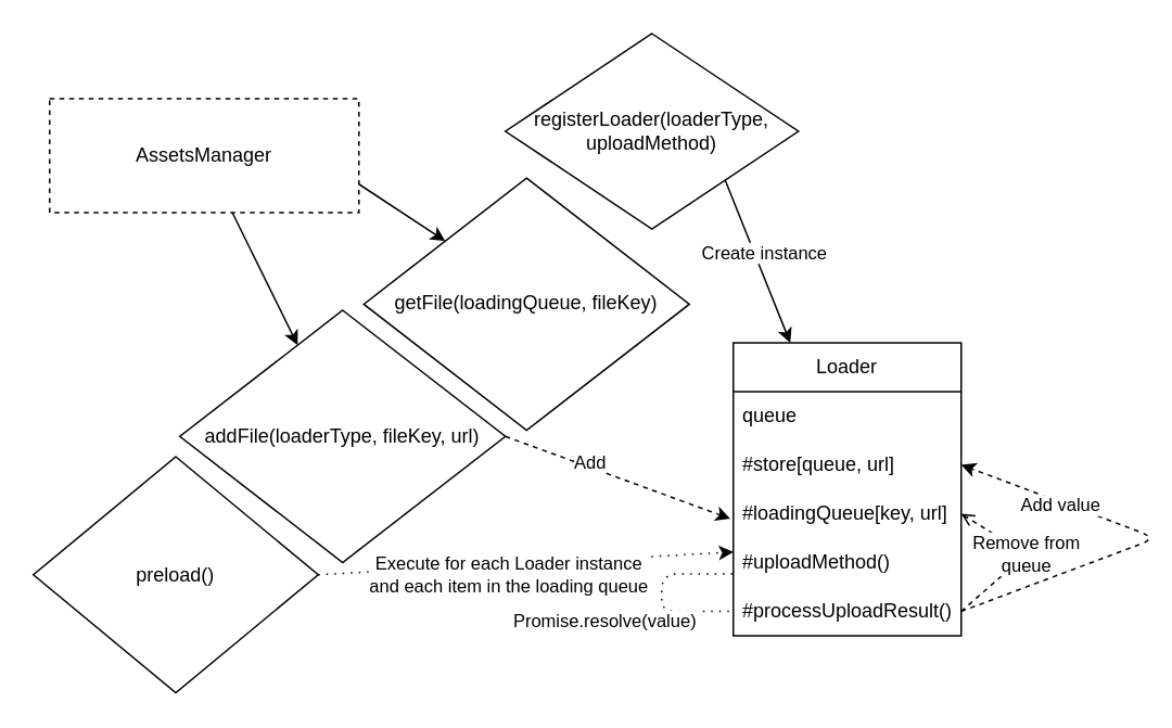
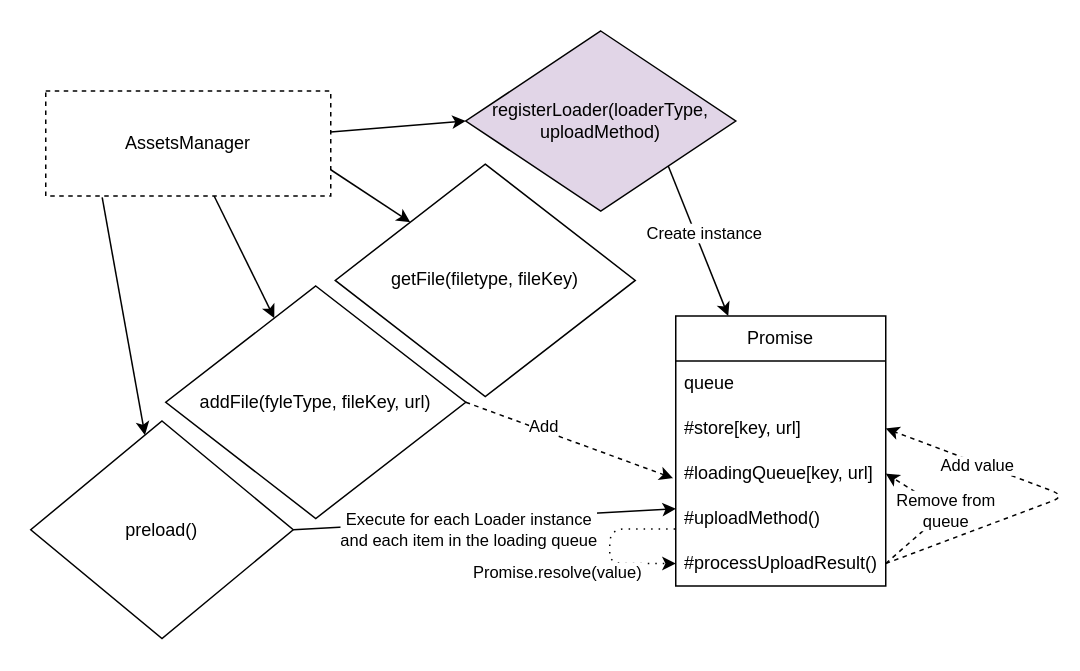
  <mxCell id="0" />
  <mxCell id="1" parent="0" />
  <mxCell id="2" value="" style="edgeStyle=none;html=1;" parent="1" source="6" target="9" edge="1"><mxGeometry relative="1" as="geometry" /></mxCell>
+ <mxCell id="3" value="" style="edgeStyle=none;html=1;exitX=0.198;exitY=1.014;exitDx=0;exitDy=0;exitPerimeter=0;" parent="1" source="6" target="12" edge="1"><mxGeometry relative="1" as="geometry"><mxPoint x="150" y="200" as="sourcePoint" /></mxGeometry></mxCell>
  <mxCell id="4" style="edgeStyle=none;html=1;exitX=1;exitY=0.75;exitDx=0;exitDy=0;entryX=0;entryY=0;entryDx=0;entryDy=0;" parent="1" source="6" target="13" edge="1"><mxGeometry relative="1" as="geometry"><mxPoint x="100" y="380" as="targetPoint" /></mxGeometry></mxCell>
+ <mxCell id="5" value="" style="edgeStyle=none;html=1;entryX=0;entryY=0.5;entryDx=0;entryDy=0;" parent="1" source="6" target="16" edge="1"><mxGeometry relative="1" as="geometry" /></mxCell>
  <mxCell id="6" value="AssetsManager" style="rounded=0;whiteSpace=wrap;html=1;dashed=1;" parent="1" vertex="1"><mxGeometry x="30" y="60" width="190" height="70" as="geometry" /></mxCell>
  <mxCell id="7" value="" style="edgeStyle=none;html=1;dashed=1;exitX=1;exitY=0.5;exitDx=0;exitDy=0;entryX=-0.013;entryY=0.603;entryDx=0;entryDy=0;entryPerimeter=0;" parent="1" source="9" target="20" edge="1"><mxGeometry relative="1" as="geometry"><mxPoint x="390" y="320" as="sourcePoint" /><mxPoint x="540" y="284" as="targetPoint" /></mxGeometry></mxCell>
  <mxCell id="8" value="Add" style="edgeLabel;html=1;align=center;verticalAlign=middle;resizable=0;points=[];" parent="7" vertex="1" connectable="0"><mxGeometry x="-0.267" y="3" relative="1" as="geometry"><mxPoint as="offset" /></mxGeometry></mxCell>
- <mxCell id="9" value="addFile(loaderType, fileKey, url)" style="rhombus;whiteSpace=wrap;html=1;rounded=0;" parent="1" vertex="1"><mxGeometry x="110" y="190" width="200" height="155" as="geometry" /></mxCell>
- <mxCell id="10" value="" style="edgeStyle=none;html=1;dashed=1;entryX=0.001;entryY=0.285;entryDx=0;entryDy=0;dashPattern=1 4;exitX=1;exitY=0.5;exitDx=0;exitDy=0;entryPerimeter=0;" parent="1" source="12" target="21" edge="1"><mxGeometry relative="1" as="geometry"><mxPoint x="511" y="435" as="targetPoint" /><mxPoint x="226" y="515" as="sourcePoint" /></mxGeometry></mxCell>
+ <mxCell id="9" value="addFile(fyleType, fileKey, url)" style="rhombus;whiteSpace=wrap;html=1;rounded=0;" parent="1" vertex="1"><mxGeometry x="110" y="190" width="200" height="155" as="geometry" /></mxCell>
+ <mxCell id="10" value="" style="edgeStyle=none;html=1;dashed=0;entryX=0.001;entryY=0.285;entryDx=0;entryDy=0;dashPattern=1 4;exitX=1;exitY=0.5;exitDx=0;exitDy=0;entryPerimeter=0;" parent="1" source="12" target="21" edge="1"><mxGeometry relative="1" as="geometry"><mxPoint x="511" y="435" as="targetPoint" /><mxPoint x="226" y="515" as="sourcePoint" /></mxGeometry></mxCell>
  <mxCell id="11" value="Execute for each Loader instance &lt;br&gt;and each item in the loading queue" style="edgeLabel;html=1;align=center;verticalAlign=middle;resizable=0;points=[];" parent="10" vertex="1" connectable="0"><mxGeometry x="0.245" y="1" relative="1" as="geometry"><mxPoint x="-42" y="10" as="offset" /></mxGeometry></mxCell>
  <mxCell id="12" value="preload()" style="rhombus;whiteSpace=wrap;html=1;rounded=0;" parent="1" vertex="1"><mxGeometry x="20" y="280" width="175" height="145" as="geometry" /></mxCell>
- <mxCell id="13" value="getFile(loadingQueue, fileKey)" style="rhombus;whiteSpace=wrap;html=1;rounded=0;" parent="1" vertex="1"><mxGeometry x="223" y="108.75" width="200" height="155" as="geometry" /></mxCell>
+ <mxCell id="13" value="getFile(filetype, fileKey)" style="rhombus;whiteSpace=wrap;html=1;rounded=0;" parent="1" vertex="1"><mxGeometry x="223" y="108.75" width="200" height="155" as="geometry" /></mxCell>
  <mxCell id="14" style="edgeStyle=none;html=1;exitX=1;exitY=1;exitDx=0;exitDy=0;entryX=0.25;entryY=0;entryDx=0;entryDy=0;dashed=0;" parent="1" source="16" target="17" edge="1"><mxGeometry relative="1" as="geometry" /></mxCell>
  <mxCell id="15" value="Create instance" style="edgeLabel;html=1;align=center;verticalAlign=middle;resizable=0;points=[];" parent="14" vertex="1" connectable="0"><mxGeometry x="-0.477" y="-1" relative="1" as="geometry"><mxPoint x="14" y="18" as="offset" /></mxGeometry></mxCell>
- <mxCell id="16" value="registerLoader(loaderType, uploadMethod)" style="rhombus;whiteSpace=wrap;html=1;rounded=0;" parent="1" vertex="1"><mxGeometry x="310" width="180" height="120" as="geometry" y="20" /></mxCell>
- <mxCell id="17" value="Loader" style="swimlane;fontStyle=0;childLayout=stackLayout;horizontal=1;startSize=30;horizontalStack=0;resizeParent=1;resizeParentMax=0;resizeLast=0;collapsible=1;marginBottom=0;whiteSpace=wrap;html=1;" parent="1" vertex="1"><mxGeometry x="450" y="210" width="140" height="180" as="geometry" /></mxCell>
+ <mxCell id="16" value="registerLoader(loaderType, uploadMethod)" style="rhombus;whiteSpace=wrap;html=1;rounded=0;fillColor=#e1d5e7;" parent="1" vertex="1"><mxGeometry x="310" width="180" height="120" as="geometry" y="20" /></mxCell>
+ <mxCell id="17" value="Promise" style="swimlane;fontStyle=0;childLayout=stackLayout;horizontal=1;startSize=30;horizontalStack=0;resizeParent=1;resizeParentMax=0;resizeLast=0;collapsible=1;marginBottom=0;whiteSpace=wrap;html=1;" parent="1" vertex="1"><mxGeometry x="450" y="210" width="140" height="180" as="geometry" /></mxCell>
  <mxCell id="18" value="queue" style="text;strokeColor=none;fillColor=none;align=left;verticalAlign=middle;spacingLeft=4;spacingRight=4;overflow=hidden;points=[[0,0.5],[1,0.5]];portConstraint=eastwest;rotatable=0;whiteSpace=wrap;html=1;" parent="17" vertex="1"><mxGeometry y="30" width="140" height="30" as="geometry" /></mxCell>
- <mxCell id="19" value="#store[queue, url]" style="text;strokeColor=none;fillColor=none;align=left;verticalAlign=middle;spacingLeft=4;spacingRight=4;overflow=hidden;points=[[0,0.5],[1,0.5]];portConstraint=eastwest;rotatable=0;whiteSpace=wrap;html=1;" parent="17" vertex="1"><mxGeometry y="60" width="140" height="30" as="geometry" /></mxCell>
+ <mxCell id="19" value="#store[key, url]" style="text;strokeColor=none;fillColor=none;align=left;verticalAlign=middle;spacingLeft=4;spacingRight=4;overflow=hidden;points=[[0,0.5],[1,0.5]];portConstraint=eastwest;rotatable=0;whiteSpace=wrap;html=1;" parent="17" vertex="1"><mxGeometry y="60" width="140" height="30" as="geometry" /></mxCell>
  <mxCell id="20" value="#loadingQueue[key, url]" style="text;strokeColor=none;fillColor=none;align=left;verticalAlign=middle;spacingLeft=4;spacingRight=4;overflow=hidden;points=[[0,0.5],[1,0.5]];portConstraint=eastwest;rotatable=0;whiteSpace=wrap;html=1;" parent="17" vertex="1"><mxGeometry y="90" width="140" height="30" as="geometry" /></mxCell>
  <mxCell id="21" value="#uploadMethod()" style="text;strokeColor=none;fillColor=none;align=left;verticalAlign=middle;spacingLeft=4;spacingRight=4;overflow=hidden;points=[[0,0.5],[1,0.5]];portConstraint=eastwest;rotatable=0;whiteSpace=wrap;html=1;" parent="17" vertex="1"><mxGeometry y="120" width="140" height="30" as="geometry" /></mxCell>
- <mxCell id="22" value="" style="edgeStyle=elbowEdgeStyle;html=1;dashed=1;fontColor=#0e0707;dashPattern=1 4;exitX=-0.003;exitY=0.733;exitDx=0;exitDy=0;exitPerimeter=0;entryX=0;entryY=0.5;entryDx=0;entryDy=0;endArrow=none;" parent="17" source="21" target="24" edge="1"><mxGeometry relative="1" as="geometry"><mxPoint x="-8.06" y="140.0" as="sourcePoint" /><mxPoint x="-8" y="165.43" as="targetPoint" /><Array as="points"><mxPoint x="-44" y="145.43" /></Array></mxGeometry></mxCell>
+ <mxCell id="22" value="" style="edgeStyle=elbowEdgeStyle;html=1;dashed=1;fontColor=#0e0707;dashPattern=1 4;exitX=-0.003;exitY=0.733;exitDx=0;exitDy=0;exitPerimeter=0;entryX=0;entryY=0.5;entryDx=0;entryDy=0;" parent="17" source="21" target="24" edge="1"><mxGeometry relative="1" as="geometry"><mxPoint x="-8.06" y="140.0" as="sourcePoint" /><mxPoint x="-8" y="165.43" as="targetPoint" /><Array as="points"><mxPoint x="-44" y="145.43" /></Array></mxGeometry></mxCell>
  <mxCell id="23" value="Promise.resolve(value)" style="edgeLabel;html=1;align=center;verticalAlign=middle;resizable=0;points=[];" vertex="1" connectable="0" parent="22"><mxGeometry x="-0.14" y="1" relative="1" as="geometry"><mxPoint x="-37" y="24" as="offset" /></mxGeometry></mxCell>
  <mxCell id="24" value="#processUploadResult()" style="text;strokeColor=none;fillColor=none;align=left;verticalAlign=middle;spacingLeft=4;spacingRight=4;overflow=hidden;points=[[0,0.5],[1,0.5]];portConstraint=eastwest;rotatable=0;whiteSpace=wrap;html=1;" vertex="1" parent="17"><mxGeometry y="150" width="140" height="30" as="geometry" /></mxCell>
- <mxCell id="25" style="edgeStyle=none;html=1;entryX=1;entryY=0.5;entryDx=0;entryDy=0;dashed=1;exitX=1;exitY=0.5;exitDx=0;exitDy=0;endArrow=open;" parent="17" source="24" target="20" edge="1"><mxGeometry relative="1" as="geometry"><mxPoint x="219" y="123.06" as="sourcePoint" /><mxPoint x="129.48" y="143" as="targetPoint" /><Array as="points"><mxPoint x="180" y="130" /></Array></mxGeometry></mxCell>
+ <mxCell id="25" style="edgeStyle=none;html=1;entryX=1;entryY=0.5;entryDx=0;entryDy=0;dashed=1;exitX=1;exitY=0.5;exitDx=0;exitDy=0;" parent="17" source="24" target="20" edge="1"><mxGeometry relative="1" as="geometry"><mxPoint x="219" y="123.06" as="sourcePoint" /><mxPoint x="129.48" y="143" as="targetPoint" /><Array as="points"><mxPoint x="180" y="130" /></Array></mxGeometry></mxCell>
  <mxCell id="26" value="Remove from &lt;br&gt;queue" style="edgeLabel;html=1;align=center;verticalAlign=middle;resizable=0;points=[];" parent="25" vertex="1" connectable="0"><mxGeometry x="0.207" y="-1" relative="1" as="geometry"><mxPoint x="6" y="5" as="offset" /></mxGeometry></mxCell>
  <mxCell id="27" value="" style="edgeStyle=none;html=1;entryX=1;entryY=0.5;entryDx=0;entryDy=0;dashed=1;exitX=1;exitY=0.5;exitDx=0;exitDy=0;" parent="17" source="24" target="19" edge="1"><mxGeometry relative="1" as="geometry"><mxPoint x="249.7" y="85.403" as="sourcePoint" /><mxPoint x="150" y="60" as="targetPoint" /><Array as="points"><mxPoint x="260" y="120" /></Array></mxGeometry></mxCell>
  <mxCell id="28" value="Add value" style="edgeLabel;html=1;align=center;verticalAlign=middle;resizable=0;points=[];" parent="27" vertex="1" connectable="0"><mxGeometry x="-0.237" y="-1" relative="1" as="geometry"><mxPoint x="-32" y="-32" as="offset" /></mxGeometry></mxCell>
